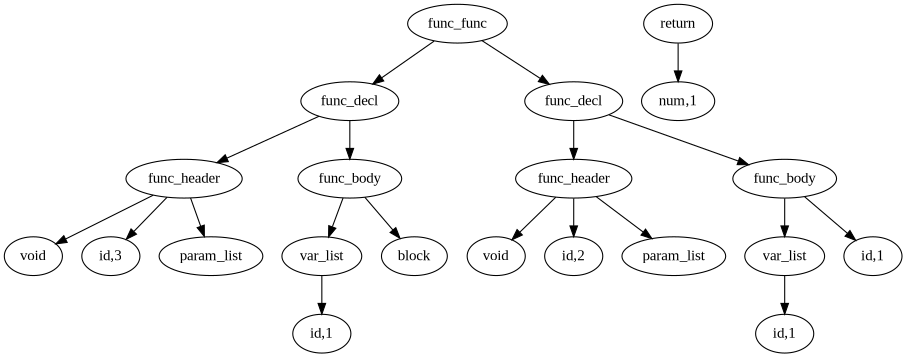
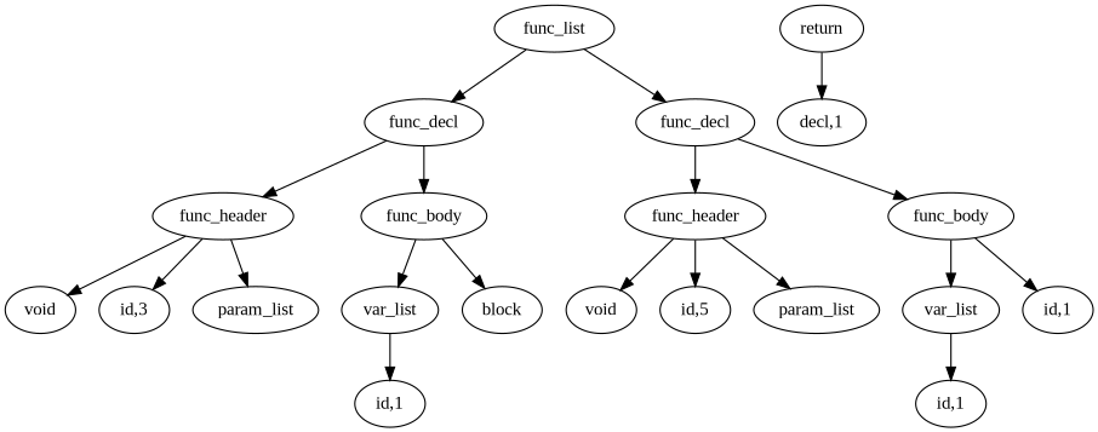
  digraph {
    fontname="Liberation Serif"
    ordering=out
    node [fontname="Liberation Serif"]
    edge [fontname="Liberation Serif"]
-   n1 [label=func_func]
+   n1 [label=func_list]
    n2 [label=func_decl]
    n3 [label=func_decl]
    n4 [label=func_header]
    n5 [label=func_body]
    n6 [label=func_header]
    n7 [label=func_body]
    n8 [label=void]
    n9 [label="id,3"]
    n10 [label=param_list]
    n11 [label=var_list]
    n12 [label=block]
    n13 [label="id,1"]
    n14 [label=return]
-   n15 [label="num,1"]
+   n15 [label="decl,1"]
    n16 [label=void]
-   n17 [label="id,2"]
+   n17 [label="id,5"]
    n18 [label=param_list]
    n19 [label=var_list]
    n20 [label="id,1"]
    n21 [label="id,1"]
    n1 -> n2
    n1 -> n3
    n2 -> n4
    n2 -> n5
    n3 -> n6
    n3 -> n7
    n4 -> n8
    n4 -> n9
    n4 -> n10
    n5 -> n11
    n5 -> n12
    n6 -> n16
    n6 -> n17
    n6 -> n18
    n7 -> n19
    n7 -> n20
    n11 -> n13
    n14 -> n15
    n19 -> n21
  }
